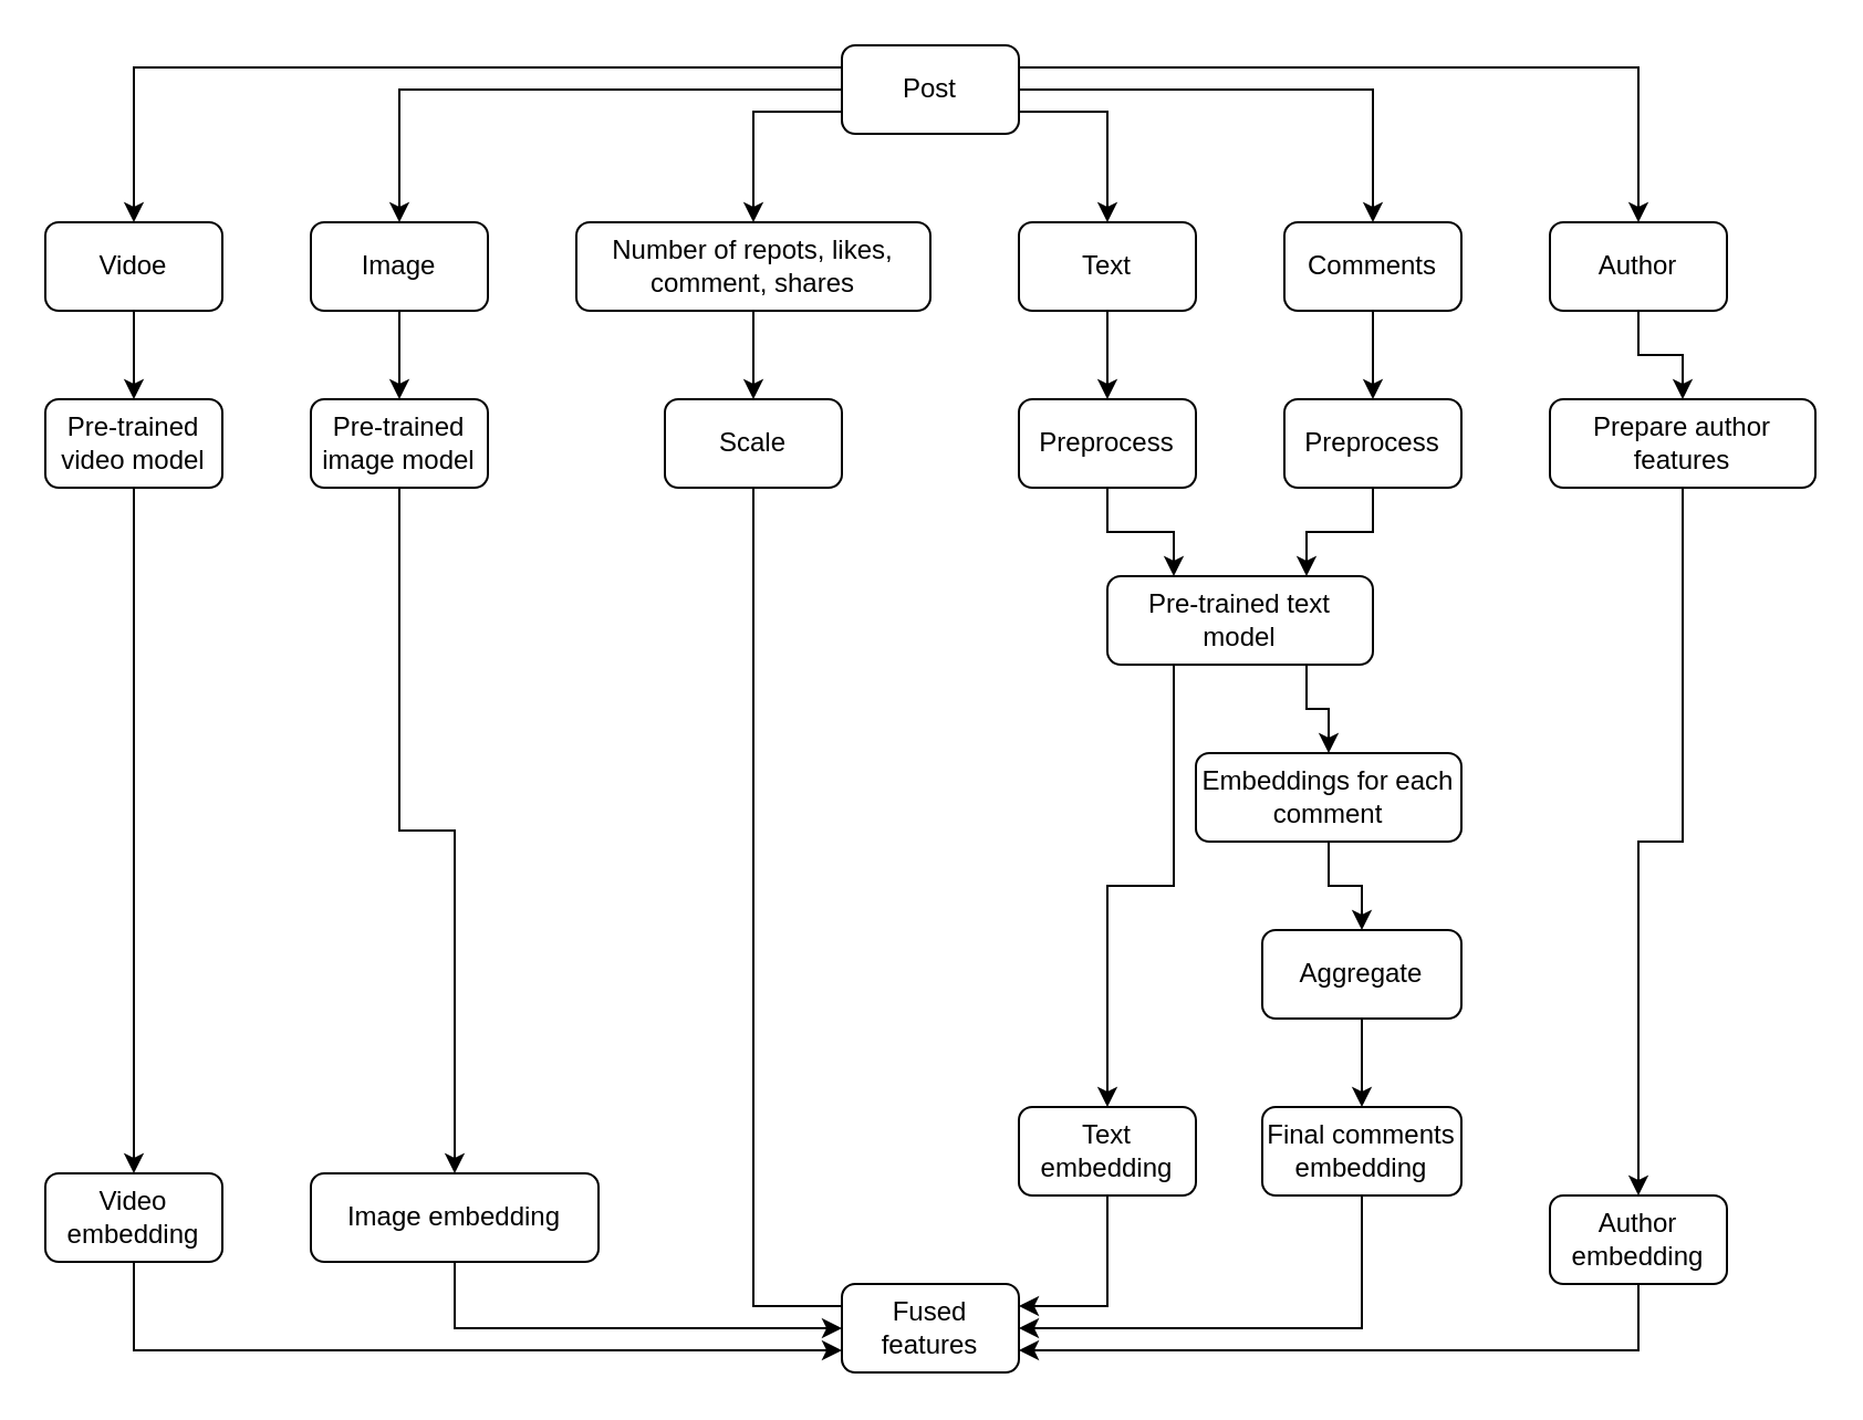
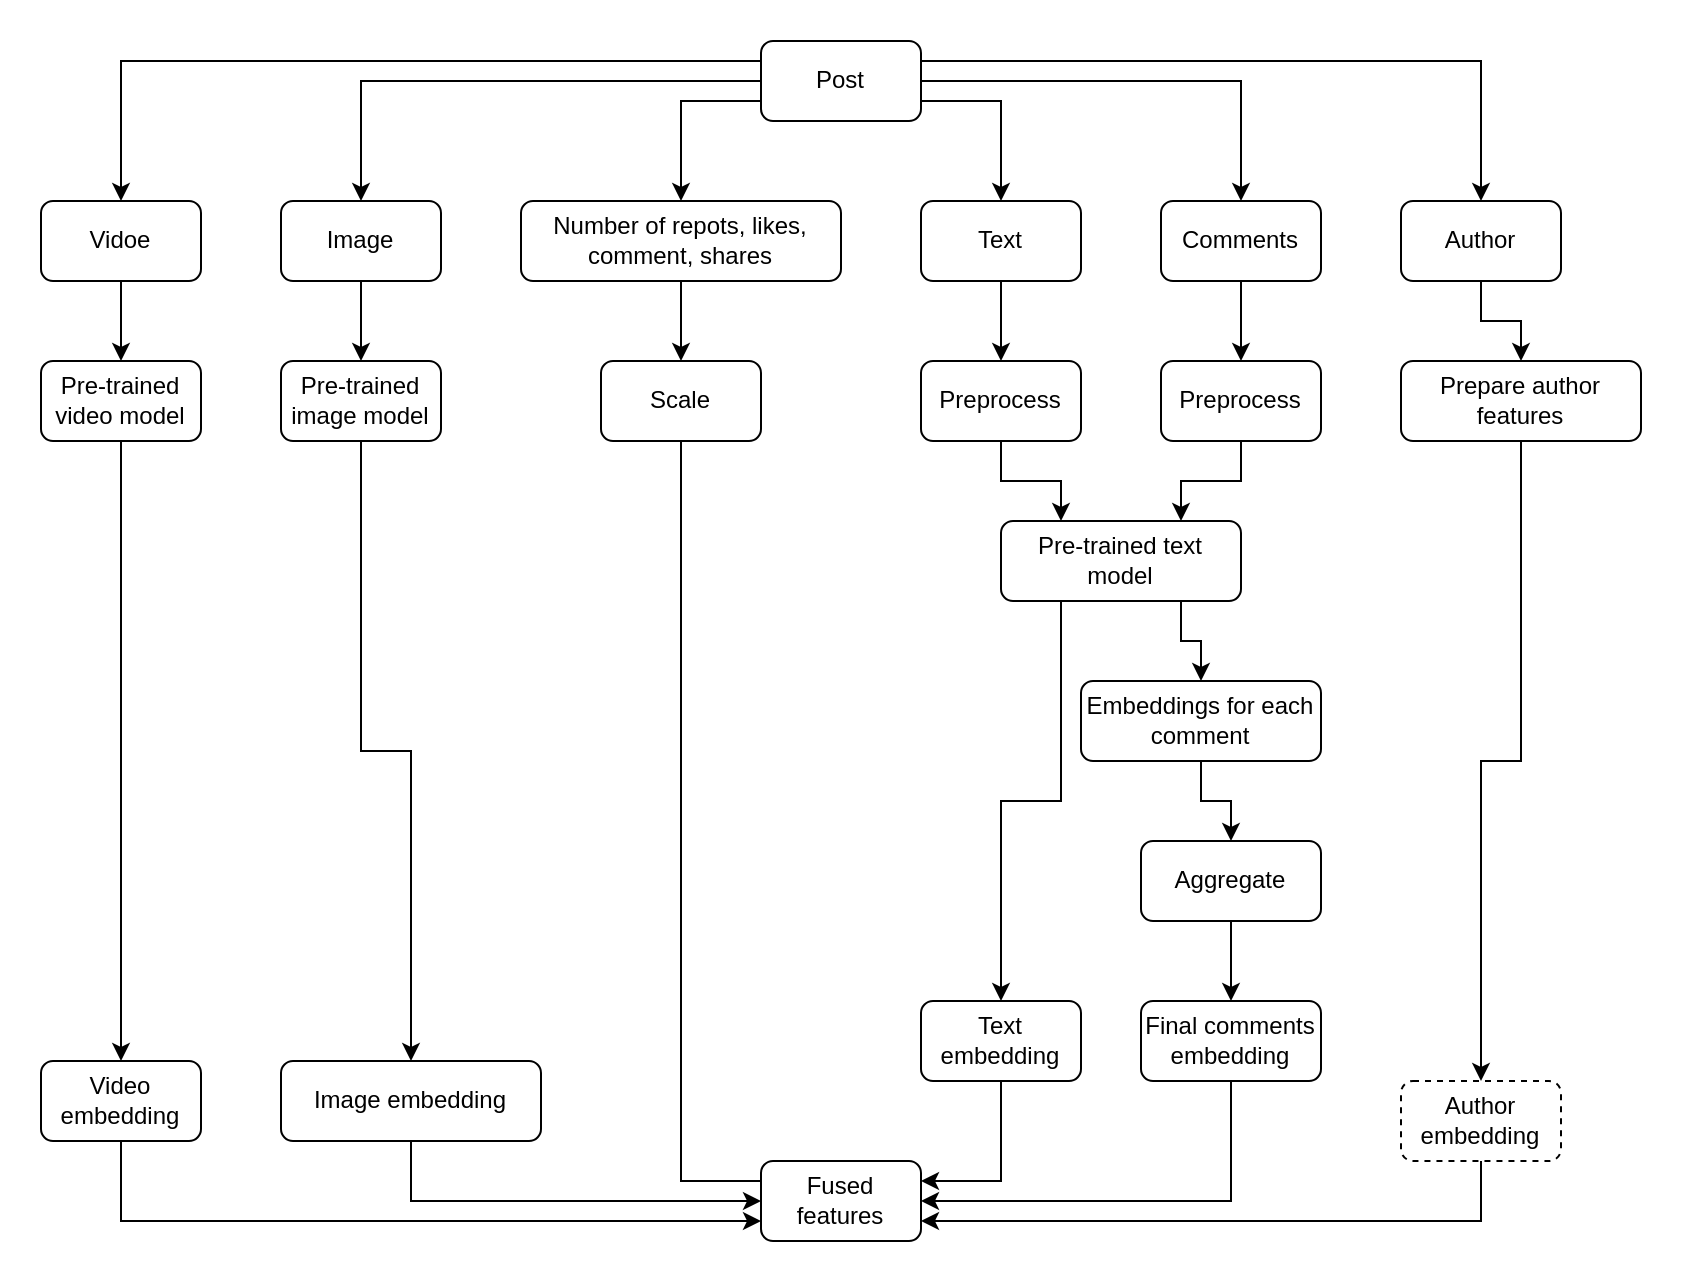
  <mxCell id="0" />
  <mxCell id="1" parent="0" />
  <mxCell id="2" style="edgeStyle=orthogonalEdgeStyle;rounded=0;orthogonalLoop=1;jettySize=auto;html=1;exitX=0;exitY=0.5;exitDx=0;exitDy=0;entryX=0.5;entryY=0;entryDx=0;entryDy=0;" parent="1" source="8" target="12" edge="1"><mxGeometry relative="1" as="geometry" /></mxCell>
  <mxCell id="3" style="edgeStyle=orthogonalEdgeStyle;rounded=0;orthogonalLoop=1;jettySize=auto;html=1;exitX=0;exitY=0.75;exitDx=0;exitDy=0;" parent="1" source="8" target="14" edge="1"><mxGeometry relative="1" as="geometry" /></mxCell>
  <mxCell id="4" style="edgeStyle=orthogonalEdgeStyle;rounded=0;orthogonalLoop=1;jettySize=auto;html=1;exitX=1;exitY=0.75;exitDx=0;exitDy=0;entryX=0.5;entryY=0;entryDx=0;entryDy=0;" parent="1" source="8" target="16" edge="1"><mxGeometry relative="1" as="geometry" /></mxCell>
  <mxCell id="5" style="edgeStyle=orthogonalEdgeStyle;rounded=0;orthogonalLoop=1;jettySize=auto;html=1;exitX=1;exitY=0.5;exitDx=0;exitDy=0;entryX=0.5;entryY=0;entryDx=0;entryDy=0;" parent="1" source="8" target="18" edge="1"><mxGeometry relative="1" as="geometry" /></mxCell>
  <mxCell id="6" style="edgeStyle=orthogonalEdgeStyle;rounded=0;orthogonalLoop=1;jettySize=auto;html=1;exitX=1;exitY=0.25;exitDx=0;exitDy=0;entryX=0.5;entryY=0;entryDx=0;entryDy=0;" parent="1" source="8" target="20" edge="1"><mxGeometry relative="1" as="geometry" /></mxCell>
  <mxCell id="7" style="edgeStyle=orthogonalEdgeStyle;rounded=0;orthogonalLoop=1;jettySize=auto;html=1;exitX=0;exitY=0.25;exitDx=0;exitDy=0;entryX=0.5;entryY=0;entryDx=0;entryDy=0;" edge="1" parent="1" source="8" target="10"><mxGeometry relative="1" as="geometry" /></mxCell>
  <mxCell id="8" value="Post" style="rounded=1;whiteSpace=wrap;html=1;" parent="1" vertex="1"><mxGeometry x="380" y="20" width="80" height="40" as="geometry" /></mxCell>
  <mxCell id="9" style="edgeStyle=orthogonalEdgeStyle;rounded=0;orthogonalLoop=1;jettySize=auto;html=1;exitX=0.5;exitY=1;exitDx=0;exitDy=0;entryX=0.5;entryY=0;entryDx=0;entryDy=0;" parent="1" source="10" target="22" edge="1"><mxGeometry relative="1" as="geometry" /></mxCell>
  <mxCell id="10" value="Vidoe" style="rounded=1;whiteSpace=wrap;html=1;" parent="1" vertex="1"><mxGeometry x="20" y="100" width="80" height="40" as="geometry" /></mxCell>
  <mxCell id="11" style="edgeStyle=orthogonalEdgeStyle;rounded=0;orthogonalLoop=1;jettySize=auto;html=1;exitX=0.5;exitY=1;exitDx=0;exitDy=0;entryX=0.5;entryY=0;entryDx=0;entryDy=0;" parent="1" source="12" target="24" edge="1"><mxGeometry relative="1" as="geometry" /></mxCell>
  <mxCell id="12" value="Image" style="rounded=1;whiteSpace=wrap;html=1;" parent="1" vertex="1"><mxGeometry x="140" y="100" width="80" height="40" as="geometry" /></mxCell>
  <mxCell id="13" style="edgeStyle=orthogonalEdgeStyle;rounded=0;orthogonalLoop=1;jettySize=auto;html=1;exitX=0.5;exitY=1;exitDx=0;exitDy=0;entryX=0.5;entryY=0;entryDx=0;entryDy=0;" parent="1" source="14" target="28" edge="1"><mxGeometry relative="1" as="geometry" /></mxCell>
  <mxCell id="14" value="Number of repots, likes, comment, shares" style="rounded=1;whiteSpace=wrap;html=1;" parent="1" vertex="1"><mxGeometry x="260" y="100" width="160" height="40" as="geometry" /></mxCell>
  <mxCell id="15" style="edgeStyle=orthogonalEdgeStyle;rounded=0;orthogonalLoop=1;jettySize=auto;html=1;exitX=0.5;exitY=1;exitDx=0;exitDy=0;entryX=0.5;entryY=0;entryDx=0;entryDy=0;" parent="1" source="16" target="26" edge="1"><mxGeometry relative="1" as="geometry" /></mxCell>
  <mxCell id="16" value="Text" style="rounded=1;whiteSpace=wrap;html=1;" parent="1" vertex="1"><mxGeometry x="460" y="100" width="80" height="40" as="geometry" /></mxCell>
  <mxCell id="17" style="edgeStyle=orthogonalEdgeStyle;rounded=0;orthogonalLoop=1;jettySize=auto;html=1;exitX=0.5;exitY=1;exitDx=0;exitDy=0;" parent="1" source="18" target="30" edge="1"><mxGeometry relative="1" as="geometry" /></mxCell>
  <mxCell id="18" value="Comments" style="rounded=1;whiteSpace=wrap;html=1;" parent="1" vertex="1"><mxGeometry x="580" y="100" width="80" height="40" as="geometry" /></mxCell>
  <mxCell id="19" style="edgeStyle=orthogonalEdgeStyle;rounded=0;orthogonalLoop=1;jettySize=auto;html=1;exitX=0.5;exitY=1;exitDx=0;exitDy=0;entryX=0.5;entryY=0;entryDx=0;entryDy=0;" parent="1" source="20" target="32" edge="1"><mxGeometry relative="1" as="geometry" /></mxCell>
  <mxCell id="20" value="Author" style="rounded=1;whiteSpace=wrap;html=1;" parent="1" vertex="1"><mxGeometry x="700" y="100" width="80" height="40" as="geometry" /></mxCell>
  <mxCell id="21" style="edgeStyle=orthogonalEdgeStyle;rounded=0;orthogonalLoop=1;jettySize=auto;html=1;exitX=0.5;exitY=1;exitDx=0;exitDy=0;" parent="1" source="22" target="49" edge="1"><mxGeometry relative="1" as="geometry" /></mxCell>
  <mxCell id="22" value="Pre-trained video model" style="rounded=1;whiteSpace=wrap;html=1;" parent="1" vertex="1"><mxGeometry x="20" y="180" width="80" height="40" as="geometry" /></mxCell>
  <mxCell id="23" style="edgeStyle=orthogonalEdgeStyle;rounded=0;orthogonalLoop=1;jettySize=auto;html=1;exitX=0.5;exitY=1;exitDx=0;exitDy=0;" parent="1" source="24" target="47" edge="1"><mxGeometry relative="1" as="geometry" /></mxCell>
  <mxCell id="24" value="Pre-trained image model" style="rounded=1;whiteSpace=wrap;html=1;" parent="1" vertex="1"><mxGeometry x="140" y="180" width="80" height="40" as="geometry" /></mxCell>
  <mxCell id="25" style="edgeStyle=orthogonalEdgeStyle;rounded=0;orthogonalLoop=1;jettySize=auto;html=1;exitX=0.5;exitY=1;exitDx=0;exitDy=0;entryX=0.25;entryY=0;entryDx=0;entryDy=0;" edge="1" parent="1" source="26" target="35"><mxGeometry relative="1" as="geometry" /></mxCell>
  <mxCell id="26" value="Preprocess" style="rounded=1;whiteSpace=wrap;html=1;" parent="1" vertex="1"><mxGeometry x="460" y="180" width="80" height="40" as="geometry" /></mxCell>
  <mxCell id="27" style="edgeStyle=orthogonalEdgeStyle;rounded=0;orthogonalLoop=1;jettySize=auto;html=1;exitX=0.5;exitY=1;exitDx=0;exitDy=0;entryX=0;entryY=0.25;entryDx=0;entryDy=0;endArrow=none;" parent="1" source="28" target="50" edge="1"><mxGeometry relative="1" as="geometry" /></mxCell>
  <mxCell id="28" value="Scale" style="rounded=1;whiteSpace=wrap;html=1;" parent="1" vertex="1"><mxGeometry x="300" y="180" width="80" height="40" as="geometry" /></mxCell>
  <mxCell id="29" style="edgeStyle=orthogonalEdgeStyle;rounded=0;orthogonalLoop=1;jettySize=auto;html=1;exitX=0.5;exitY=1;exitDx=0;exitDy=0;entryX=0.75;entryY=0;entryDx=0;entryDy=0;" edge="1" parent="1" source="30" target="35"><mxGeometry relative="1" as="geometry" /></mxCell>
  <mxCell id="30" value="Preprocess" style="rounded=1;whiteSpace=wrap;html=1;" parent="1" vertex="1"><mxGeometry x="580" y="180" width="80" height="40" as="geometry" /></mxCell>
  <mxCell id="31" style="edgeStyle=orthogonalEdgeStyle;rounded=0;orthogonalLoop=1;jettySize=auto;html=1;exitX=0.5;exitY=1;exitDx=0;exitDy=0;entryX=0.5;entryY=0;entryDx=0;entryDy=0;" parent="1" source="32" target="43" edge="1"><mxGeometry relative="1" as="geometry" /></mxCell>
  <mxCell id="32" value="Prepare author features" style="rounded=1;whiteSpace=wrap;html=1;" parent="1" vertex="1"><mxGeometry x="700" y="180" width="120" height="40" as="geometry" /></mxCell>
  <mxCell id="33" style="edgeStyle=orthogonalEdgeStyle;rounded=0;orthogonalLoop=1;jettySize=auto;html=1;exitX=0.75;exitY=1;exitDx=0;exitDy=0;entryX=0.5;entryY=0;entryDx=0;entryDy=0;" parent="1" source="35" target="37" edge="1"><mxGeometry relative="1" as="geometry" /></mxCell>
  <mxCell id="34" style="edgeStyle=orthogonalEdgeStyle;rounded=0;orthogonalLoop=1;jettySize=auto;html=1;exitX=0.25;exitY=1;exitDx=0;exitDy=0;" edge="1" parent="1" source="35" target="45"><mxGeometry relative="1" as="geometry" /></mxCell>
  <mxCell id="35" value="Pre-trained text model" style="rounded=1;whiteSpace=wrap;html=1;" parent="1" vertex="1"><mxGeometry x="500" y="260" width="120" height="40" as="geometry" /></mxCell>
  <mxCell id="36" style="edgeStyle=orthogonalEdgeStyle;rounded=0;orthogonalLoop=1;jettySize=auto;html=1;exitX=0.5;exitY=1;exitDx=0;exitDy=0;entryX=0.5;entryY=0;entryDx=0;entryDy=0;" parent="1" source="37" target="39" edge="1"><mxGeometry relative="1" as="geometry" /></mxCell>
  <mxCell id="37" value="Embeddings for each comment" style="rounded=1;whiteSpace=wrap;html=1;" parent="1" vertex="1"><mxGeometry x="540" y="340" width="120" height="40" as="geometry" /></mxCell>
  <mxCell id="38" style="edgeStyle=orthogonalEdgeStyle;rounded=0;orthogonalLoop=1;jettySize=auto;html=1;exitX=0.5;exitY=1;exitDx=0;exitDy=0;entryX=0.5;entryY=0;entryDx=0;entryDy=0;" parent="1" source="39" target="41" edge="1"><mxGeometry relative="1" as="geometry" /></mxCell>
  <mxCell id="39" value="Aggregate" style="rounded=1;whiteSpace=wrap;html=1;" parent="1" vertex="1"><mxGeometry x="570" y="420" width="90" height="40" as="geometry" /></mxCell>
  <mxCell id="40" style="edgeStyle=orthogonalEdgeStyle;rounded=0;orthogonalLoop=1;jettySize=auto;html=1;exitX=0.5;exitY=1;exitDx=0;exitDy=0;entryX=1;entryY=0.5;entryDx=0;entryDy=0;" parent="1" source="41" target="50" edge="1"><mxGeometry relative="1" as="geometry" /></mxCell>
  <mxCell id="41" value="Final comments embedding" style="rounded=1;whiteSpace=wrap;html=1;" parent="1" vertex="1"><mxGeometry x="570" y="500" width="90" height="40" as="geometry" /></mxCell>
  <mxCell id="42" style="edgeStyle=orthogonalEdgeStyle;rounded=0;orthogonalLoop=1;jettySize=auto;html=1;exitX=0.5;exitY=1;exitDx=0;exitDy=0;entryX=1;entryY=0.75;entryDx=0;entryDy=0;" parent="1" source="43" target="50" edge="1"><mxGeometry relative="1" as="geometry" /></mxCell>
- <mxCell id="43" value="Author embedding" style="rounded=1;whiteSpace=wrap;html=1;" parent="1" vertex="1"><mxGeometry x="700" y="540" width="80" height="40" as="geometry" /></mxCell>
+ <mxCell id="43" value="Author embedding" style="rounded=1;whiteSpace=wrap;html=1;dashed=1;" parent="1" vertex="1"><mxGeometry x="700" y="540" width="80" height="40" as="geometry" /></mxCell>
  <mxCell id="44" style="edgeStyle=orthogonalEdgeStyle;rounded=0;orthogonalLoop=1;jettySize=auto;html=1;exitX=0.5;exitY=1;exitDx=0;exitDy=0;entryX=1;entryY=0.25;entryDx=0;entryDy=0;" parent="1" source="45" target="50" edge="1"><mxGeometry relative="1" as="geometry" /></mxCell>
  <mxCell id="45" value="Text embedding" style="rounded=1;whiteSpace=wrap;html=1;" parent="1" vertex="1"><mxGeometry x="460" y="500" width="80" height="40" as="geometry" /></mxCell>
  <mxCell id="46" style="edgeStyle=orthogonalEdgeStyle;rounded=0;orthogonalLoop=1;jettySize=auto;html=1;exitX=0.5;exitY=1;exitDx=0;exitDy=0;entryX=0;entryY=0.5;entryDx=0;entryDy=0;" parent="1" source="47" target="50" edge="1"><mxGeometry relative="1" as="geometry" /></mxCell>
  <mxCell id="47" value="Image embedding" style="rounded=1;whiteSpace=wrap;html=1;" parent="1" vertex="1"><mxGeometry x="140" y="530" width="130" height="40" as="geometry" /></mxCell>
  <mxCell id="48" style="edgeStyle=orthogonalEdgeStyle;rounded=0;orthogonalLoop=1;jettySize=auto;html=1;exitX=0.5;exitY=1;exitDx=0;exitDy=0;entryX=0;entryY=0.75;entryDx=0;entryDy=0;" parent="1" source="49" target="50" edge="1"><mxGeometry relative="1" as="geometry" /></mxCell>
  <mxCell id="49" value="Video embedding" style="rounded=1;whiteSpace=wrap;html=1;" parent="1" vertex="1"><mxGeometry x="20" y="530" width="80" height="40" as="geometry" /></mxCell>
  <mxCell id="50" value="Fused features" style="rounded=1;whiteSpace=wrap;html=1;" parent="1" vertex="1"><mxGeometry x="380" y="580" width="80" height="40" as="geometry" /></mxCell>
